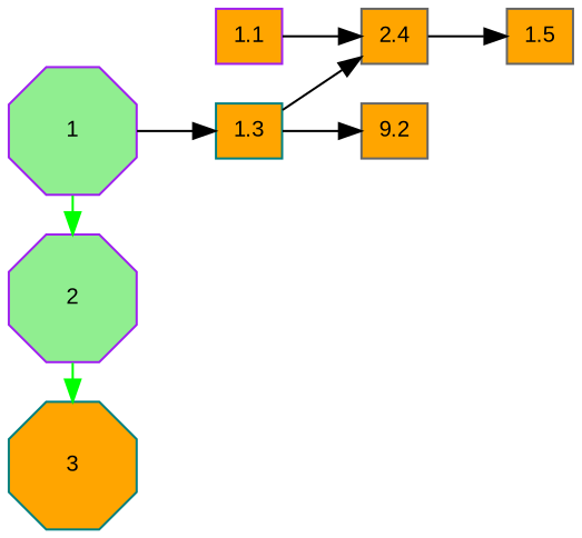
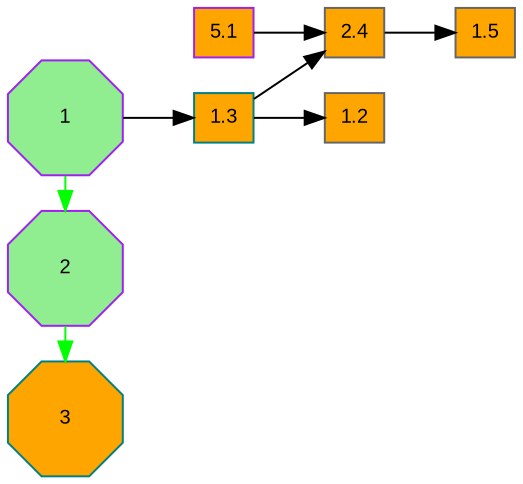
  digraph {
    rankdir=LR
    node [color=purple fillcolor=orange fontname=Arial fontsize=10 shape=box style=filled]
    n1 [fillcolor=lightgreen height=.8 label=1 shape=octagon width=.8]
    n2 [color=teal height=.35 label=1.3 width=.35]
    n3 [fillcolor=lightgreen height=.8 label=2 shape=octagon width=.8]
-   n4 [height=.35 label=1.1 width=.35]
+   n4 [height=.35 label=5.1 width=.35]
    n5 [color=gray40 height=.35 label=2.4 width=.35]
-   n6 [color=gray40 height=.35 label=9.2 width=.35]
+   n6 [color=gray40 height=.35 label=1.2 width=.35]
    n7 [color=teal height=.8 label=3 shape=octagon width=.8]
    n8 [color=gray40 height=.35 label=1.5 width=.35]
    n1 -> n2
    n1 -> n3 [color=green constraint=false]
    n2 -> n5
    n2 -> n6
    n3 -> n7 [color=green constraint=false]
    n4 -> n5
    n5 -> n8
  }
